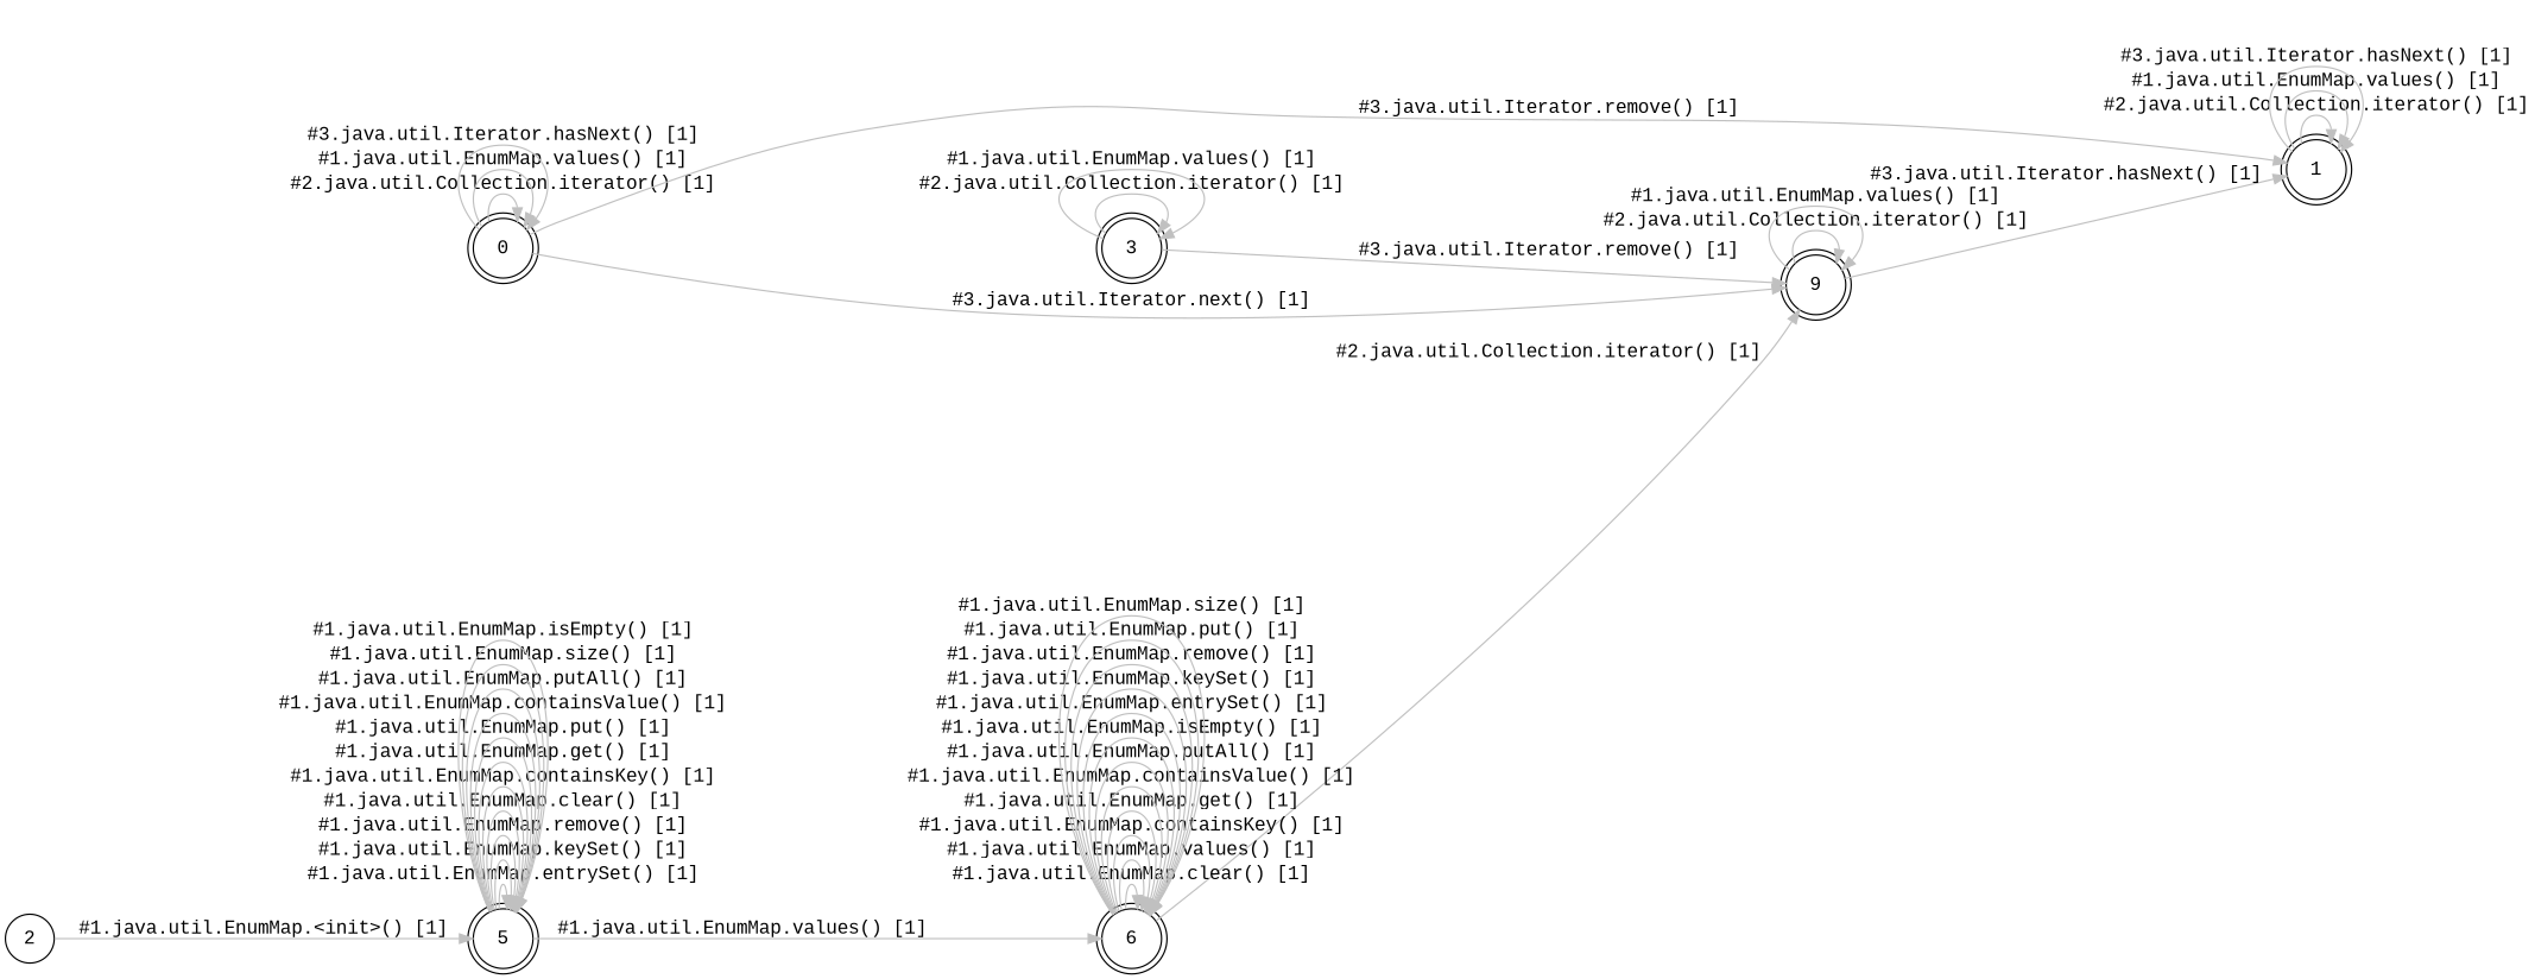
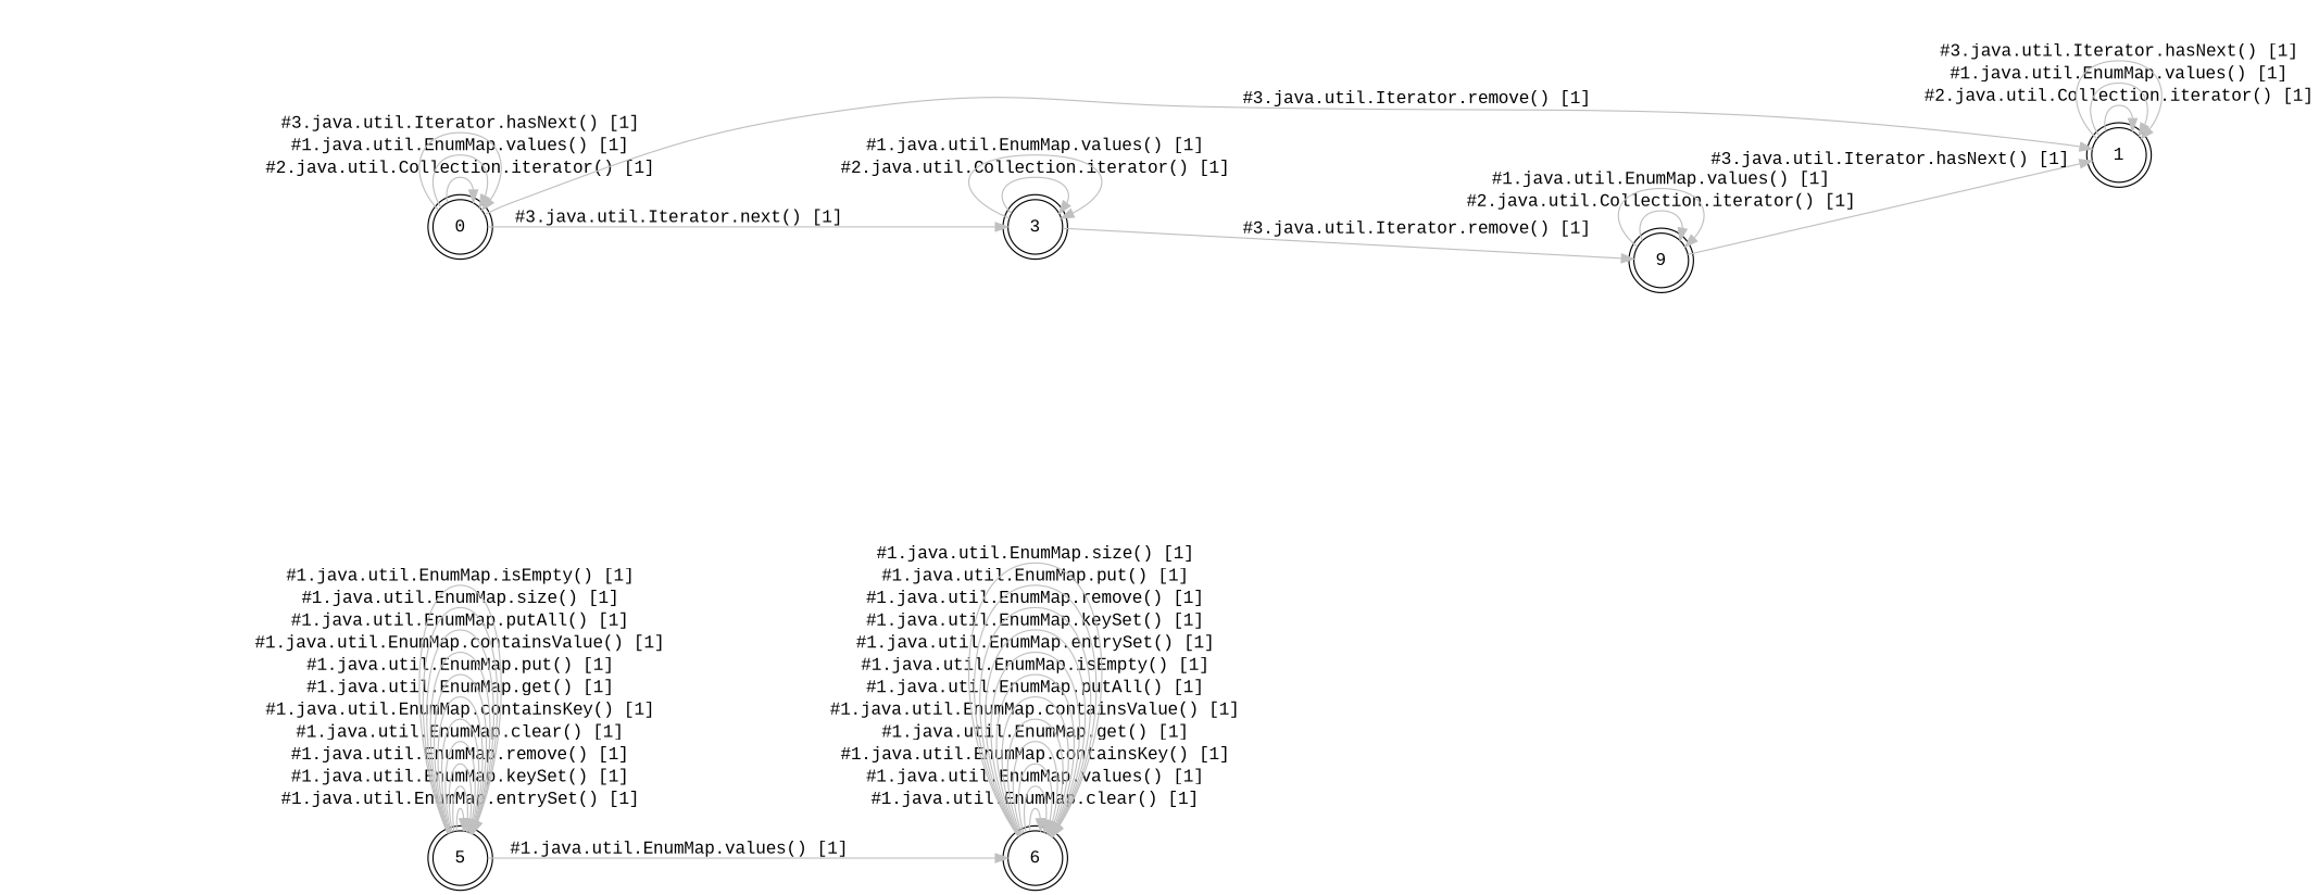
  digraph {
    fontname="Liberation Mono"
    rankdir=LR
    node [fontname="Liberation Mono" shape=doublecircle]
    edge [color=gray fontname="Liberation Mono" style="setlinewidth(1)"]
    0
    1
    3
    n4 [label=9]
-   2 [shape=circle]
    5
    6
    0 -> 0 [label="#2.java.util.Collection.iterator() [1]"]
    0 -> 0 [label="#1.java.util.EnumMap.values() [1]"]
    0 -> 0 [label="#3.java.util.Iterator.hasNext() [1]"]
    0 -> 1 [label="#3.java.util.Iterator.remove() [1]"]
-   0 -> n4 [label="#3.java.util.Iterator.next() [1]"]
+   0 -> 3 [label="#3.java.util.Iterator.next() [1]"]
    1 -> 1 [label="#2.java.util.Collection.iterator() [1]"]
    1 -> 1 [label="#1.java.util.EnumMap.values() [1]"]
    1 -> 1 [label="#3.java.util.Iterator.hasNext() [1]"]
    3 -> 3 [label="#2.java.util.Collection.iterator() [1]"]
    3 -> 3 [label="#1.java.util.EnumMap.values() [1]"]
    3 -> n4 [label="#3.java.util.Iterator.remove() [1]"]
    n4 -> 1 [label="#3.java.util.Iterator.hasNext() [1]"]
    n4 -> n4 [label="#2.java.util.Collection.iterator() [1]"]
    n4 -> n4 [label="#1.java.util.EnumMap.values() [1]"]
-   2 -> 5 [label="#1.java.util.EnumMap.<init>() [1]"]
    5 -> 5 [label="#1.java.util.EnumMap.entrySet() [1]"]
    5 -> 5 [label="#1.java.util.EnumMap.keySet() [1]"]
    5 -> 5 [label="#1.java.util.EnumMap.remove() [1]"]
    5 -> 5 [label="#1.java.util.EnumMap.clear() [1]"]
    5 -> 5 [label="#1.java.util.EnumMap.containsKey() [1]"]
    5 -> 5 [label="#1.java.util.EnumMap.get() [1]"]
    5 -> 5 [label="#1.java.util.EnumMap.put() [1]"]
    5 -> 5 [label="#1.java.util.EnumMap.containsValue() [1]"]
    5 -> 5 [label="#1.java.util.EnumMap.putAll() [1]"]
    5 -> 5 [label="#1.java.util.EnumMap.size() [1]"]
    5 -> 5 [label="#1.java.util.EnumMap.isEmpty() [1]"]
    5 -> 6 [label="#1.java.util.EnumMap.values() [1]"]
-   6 -> n4 [label="#2.java.util.Collection.iterator() [1]"]
    6 -> 6 [label="#1.java.util.EnumMap.clear() [1]"]
    6 -> 6 [label="#1.java.util.EnumMap.values() [1]"]
    6 -> 6 [label="#1.java.util.EnumMap.containsKey() [1]"]
    6 -> 6 [label="#1.java.util.EnumMap.get() [1]"]
    6 -> 6 [label="#1.java.util.EnumMap.containsValue() [1]"]
    6 -> 6 [label="#1.java.util.EnumMap.putAll() [1]"]
    6 -> 6 [label="#1.java.util.EnumMap.isEmpty() [1]"]
    6 -> 6 [label="#1.java.util.EnumMap.entrySet() [1]"]
    6 -> 6 [label="#1.java.util.EnumMap.keySet() [1]"]
    6 -> 6 [label="#1.java.util.EnumMap.remove() [1]"]
    6 -> 6 [label="#1.java.util.EnumMap.put() [1]"]
    6 -> 6 [label="#1.java.util.EnumMap.size() [1]"]
  }
